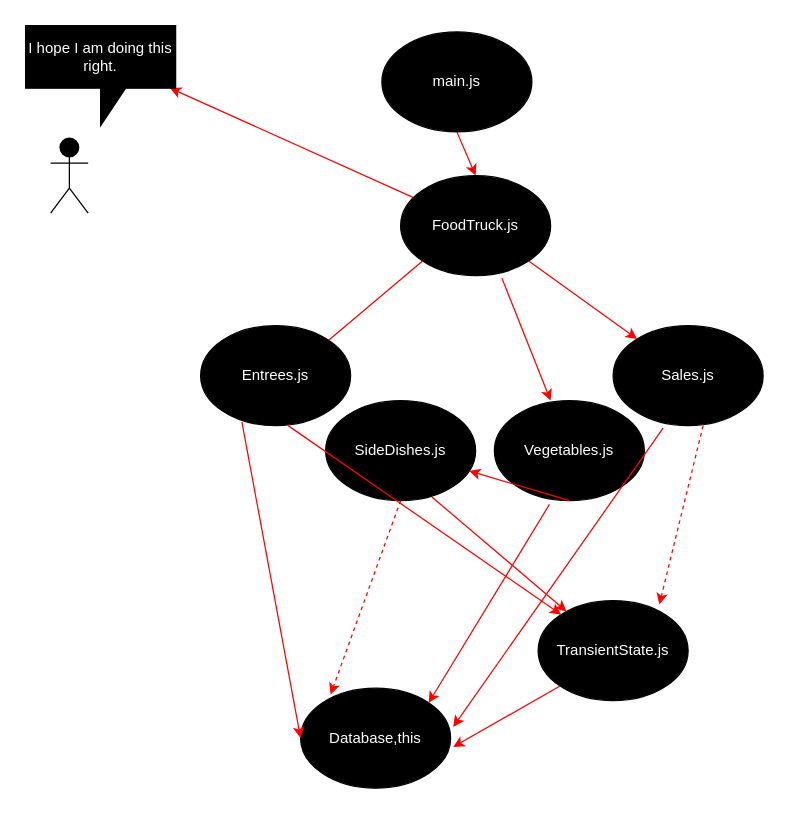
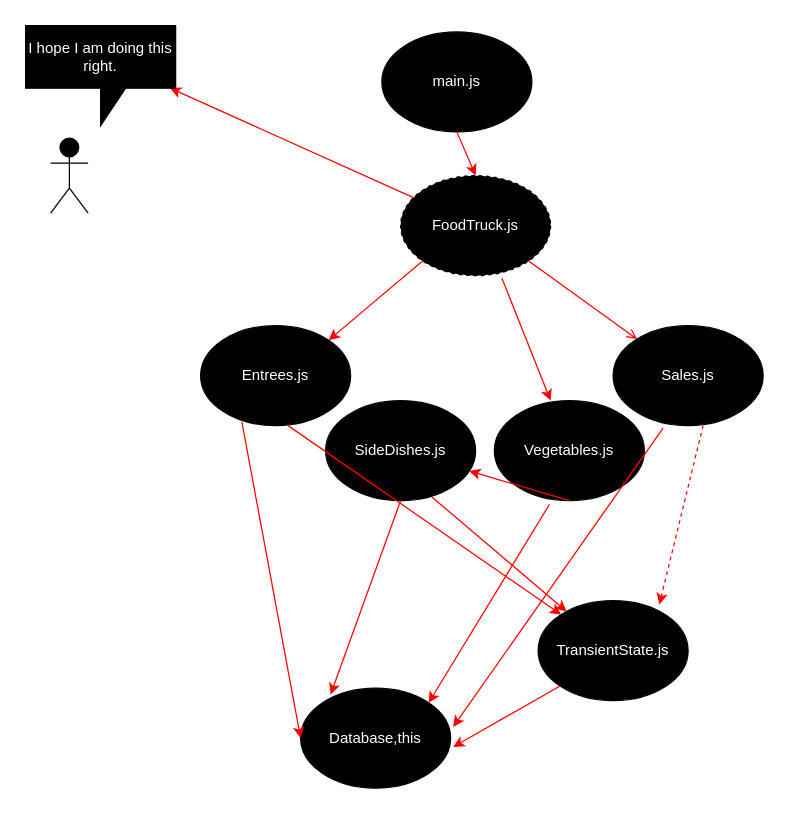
  <mxCell id="0" />
  <mxCell id="1" parent="0" />
  <mxCell id="2" value="main.js" style="ellipse;whiteSpace=wrap;html=1;fontColor=#FFFFFF;fillColor=#000000;" vertex="1" parent="1"><mxGeometry x="305" y="25" width="120" height="80" as="geometry" /></mxCell>
  <mxCell id="3" value="SideDishes.js" style="ellipse;whiteSpace=wrap;html=1;fontColor=#FFFFFF;fillColor=#000000;" vertex="1" parent="1"><mxGeometry x="260" y="320" width="120" height="80" as="geometry" /></mxCell>
  <mxCell id="4" value="Entrees.js" style="ellipse;whiteSpace=wrap;html=1;fontColor=#FFFFFF;fillColor=#000000;" vertex="1" parent="1"><mxGeometry x="160" y="260" width="120" height="80" as="geometry" /></mxCell>
  <mxCell id="5" value="Vegetables.js" style="ellipse;whiteSpace=wrap;html=1;fontColor=#FFFFFF;fillColor=#000000;" vertex="1" parent="1"><mxGeometry x="395" y="320" width="120" height="80" as="geometry" /></mxCell>
  <mxCell id="6" value="Sales.js" style="ellipse;whiteSpace=wrap;html=1;fontColor=#FFFFFF;fillColor=#000000;" vertex="1" parent="1"><mxGeometry x="490" y="260" width="120" height="80" as="geometry" /></mxCell>
  <mxCell id="7" value="Database,this" style="ellipse;whiteSpace=wrap;html=1;fontColor=#FFFFFF;fillColor=#000000;" vertex="1" parent="1"><mxGeometry x="240" y="550" width="120" height="80" as="geometry" /></mxCell>
- <mxCell id="8" value="FoodTruck.js" style="ellipse;whiteSpace=wrap;html=1;fontColor=#FFFFFF;fillColor=#000000;" vertex="1" parent="1"><mxGeometry x="320" y="140" width="120" height="80" as="geometry" /></mxCell>
+ <mxCell id="8" value="FoodTruck.js" style="ellipse;whiteSpace=wrap;html=1;fontColor=#FFFFFF;fillColor=#000000;dashed=1;" vertex="1" parent="1"><mxGeometry x="320" y="140" width="120" height="80" as="geometry" /></mxCell>
  <mxCell id="9" value="" style="endArrow=classic;html=1;fontColor=#FFFFFF;strokeColor=#FF0000;exitX=0.5;exitY=1;exitDx=0;exitDy=0;entryX=0.5;entryY=0;entryDx=0;entryDy=0;" edge="1" parent="1" source="2" target="8"><mxGeometry width="50" height="50" relative="1" as="geometry"><mxPoint x="370" y="410" as="sourcePoint" /><mxPoint x="420" y="360" as="targetPoint" /></mxGeometry></mxCell>
- <mxCell id="10" value="" style="endArrow=none;html=1;fontColor=#FFFFFF;strokeColor=#FF0000;exitX=0;exitY=1;exitDx=0;exitDy=0;entryX=1;entryY=0;entryDx=0;entryDy=0;" edge="1" parent="1" source="8" target="4"><mxGeometry width="50" height="50" relative="1" as="geometry"><mxPoint x="390" y="120" as="sourcePoint" /><mxPoint x="390" y="150" as="targetPoint" /></mxGeometry></mxCell>
+ <mxCell id="10" value="" style="endArrow=classic;html=1;fontColor=#FFFFFF;strokeColor=#FF0000;exitX=0;exitY=1;exitDx=0;exitDy=0;entryX=1;entryY=0;entryDx=0;entryDy=0;" edge="1" parent="1" source="8" target="4"><mxGeometry width="50" height="50" relative="1" as="geometry"><mxPoint x="390" y="120" as="sourcePoint" /><mxPoint x="390" y="150" as="targetPoint" /></mxGeometry></mxCell>
  <mxCell id="11" value="" style="endArrow=classic;html=1;fontColor=#FFFFFF;strokeColor=#FF0000;" edge="1" parent="1" source="8" target="19"><mxGeometry width="50" height="50" relative="1" as="geometry"><mxPoint x="347.574" y="218.284" as="sourcePoint" /><mxPoint x="272.426" y="281.716" as="targetPoint" /></mxGeometry></mxCell>
  <mxCell id="12" value="" style="endArrow=classic;html=1;fontColor=#FFFFFF;strokeColor=#FF0000;exitX=0.675;exitY=1.025;exitDx=0;exitDy=0;entryX=0.375;entryY=0;entryDx=0;entryDy=0;exitPerimeter=0;entryPerimeter=0;" edge="1" parent="1" source="8" target="5"><mxGeometry width="50" height="50" relative="1" as="geometry"><mxPoint x="357.574" y="228.284" as="sourcePoint" /><mxPoint x="282.426" y="291.716" as="targetPoint" /></mxGeometry></mxCell>
- <mxCell id="13" value="" style="endArrow=classic;html=1;fontColor=#FFFFFF;strokeColor=#FF0000;exitX=1;exitY=1;exitDx=0;exitDy=0;" edge="1" parent="1" source="8" target="6"><mxGeometry width="50" height="50" relative="1" as="geometry"><mxPoint x="367.574" y="238.284" as="sourcePoint" /><mxPoint x="292.426" y="301.716" as="targetPoint" /></mxGeometry></mxCell>
- <mxCell id="14" value="" style="endArrow=classic;html=1;fontColor=#FFFFFF;strokeColor=#FF0000;entryX=0.2;entryY=0.063;entryDx=0;entryDy=0;entryPerimeter=0;exitX=0.5;exitY=1;exitDx=0;exitDy=0;dashed=1;" edge="1" parent="1" source="3" target="7"><mxGeometry width="50" height="50" relative="1" as="geometry"><mxPoint x="376.447" y="228.966" as="sourcePoint" /><mxPoint x="341.04" y="328" as="targetPoint" /></mxGeometry></mxCell>
+ <mxCell id="13" value="" style="endArrow=open;html=1;fontColor=#FFFFFF;strokeColor=#FF0000;exitX=1;exitY=1;exitDx=0;exitDy=0;" edge="1" parent="1" source="8" target="6"><mxGeometry width="50" height="50" relative="1" as="geometry"><mxPoint x="367.574" y="238.284" as="sourcePoint" /><mxPoint x="292.426" y="301.716" as="targetPoint" /></mxGeometry></mxCell>
+ <mxCell id="14" value="" style="endArrow=classic;html=1;fontColor=#FFFFFF;strokeColor=#FF0000;entryX=0.2;entryY=0.063;entryDx=0;entryDy=0;entryPerimeter=0;exitX=0.5;exitY=1;exitDx=0;exitDy=0;" edge="1" parent="1" source="3" target="7"><mxGeometry width="50" height="50" relative="1" as="geometry"><mxPoint x="376.447" y="228.966" as="sourcePoint" /><mxPoint x="341.04" y="328" as="targetPoint" /></mxGeometry></mxCell>
  <mxCell id="15" value="" style="endArrow=classic;html=1;fontColor=#FFFFFF;strokeColor=#FF0000;entryX=1;entryY=0;entryDx=0;entryDy=0;exitX=0.367;exitY=1.038;exitDx=0;exitDy=0;exitPerimeter=0;" edge="1" parent="1" source="5" target="7"><mxGeometry width="50" height="50" relative="1" as="geometry"><mxPoint x="376.447" y="228.966" as="sourcePoint" /><mxPoint x="341.04" y="328" as="targetPoint" /></mxGeometry></mxCell>
  <mxCell id="16" value="" style="endArrow=classic;html=1;fontColor=#FFFFFF;strokeColor=#FF0000;exitX=0.333;exitY=1.025;exitDx=0;exitDy=0;entryX=1.017;entryY=0.388;entryDx=0;entryDy=0;entryPerimeter=0;exitPerimeter=0;" edge="1" parent="1" source="6" target="7"><mxGeometry width="50" height="50" relative="1" as="geometry"><mxPoint x="411" y="232" as="sourcePoint" /><mxPoint x="450" y="330" as="targetPoint" /></mxGeometry></mxCell>
  <mxCell id="17" value="" style="endArrow=classic;html=1;fontColor=#FFFFFF;strokeColor=#FF0000;entryX=0;entryY=0.5;entryDx=0;entryDy=0;exitX=0.275;exitY=0.963;exitDx=0;exitDy=0;exitPerimeter=0;" edge="1" parent="1" source="4" target="7"><mxGeometry width="50" height="50" relative="1" as="geometry"><mxPoint x="376.447" y="228.966" as="sourcePoint" /><mxPoint x="341.04" y="328" as="targetPoint" /></mxGeometry></mxCell>
  <mxCell id="18" value="Database" style="shape=umlActor;verticalLabelPosition=bottom;verticalAlign=top;html=1;outlineConnect=0;fontColor=#FFFFFF;fillColor=#000000;" vertex="1" parent="1"><mxGeometry x="40" y="110" width="30" height="60" as="geometry" /></mxCell>
  <mxCell id="19" value="I hope I am doing this right." style="shape=callout;whiteSpace=wrap;html=1;perimeter=calloutPerimeter;fontColor=#FFFFFF;fillColor=#000000;" vertex="1" parent="1"><mxGeometry x="20" y="20" width="120" height="80" as="geometry" /></mxCell>
  <mxCell id="20" value="TransientState.js" style="ellipse;whiteSpace=wrap;html=1;fontColor=#FFFFFF;fillColor=#000000;" vertex="1" parent="1"><mxGeometry x="430" y="480" width="120" height="80" as="geometry" /></mxCell>
  <mxCell id="21" value="" style="endArrow=classic;html=1;fontColor=#FFFFFF;strokeColor=#FF0000;entryX=0.808;entryY=0.038;entryDx=0;entryDy=0;entryPerimeter=0;exitX=0.6;exitY=1;exitDx=0;exitDy=0;exitPerimeter=0;dashed=1;" edge="1" parent="1" source="6" target="20"><mxGeometry width="50" height="50" relative="1" as="geometry"><mxPoint x="330" y="410" as="sourcePoint" /><mxPoint x="274" y="565.04" as="targetPoint" /></mxGeometry></mxCell>
  <mxCell id="22" value="" style="endArrow=classic;html=1;fontColor=#FFFFFF;strokeColor=#FF0000;exitX=0.5;exitY=1;exitDx=0;exitDy=0;" edge="1" parent="1" source="5" target="3"><mxGeometry width="50" height="50" relative="1" as="geometry"><mxPoint x="539.96" y="352" as="sourcePoint" /><mxPoint x="372.04" y="591.04" as="targetPoint" /></mxGeometry></mxCell>
  <mxCell id="23" value="" style="endArrow=classic;html=1;fontColor=#FFFFFF;strokeColor=#FF0000;exitX=0.708;exitY=0.963;exitDx=0;exitDy=0;exitPerimeter=0;" edge="1" parent="1" source="3" target="20"><mxGeometry width="50" height="50" relative="1" as="geometry"><mxPoint x="330" y="410" as="sourcePoint" /><mxPoint x="274" y="565.04" as="targetPoint" /></mxGeometry></mxCell>
  <mxCell id="24" value="" style="endArrow=classic;html=1;fontColor=#FFFFFF;strokeColor=#FF0000;exitX=0.583;exitY=1;exitDx=0;exitDy=0;exitPerimeter=0;" edge="1" parent="1" source="4" target="20"><mxGeometry width="50" height="50" relative="1" as="geometry"><mxPoint x="203" y="347.04" as="sourcePoint" /><mxPoint x="250" y="600" as="targetPoint" /></mxGeometry></mxCell>
  <mxCell id="25" value="" style="endArrow=classic;html=1;fontColor=#FFFFFF;strokeColor=#FF0000;exitX=0;exitY=1;exitDx=0;exitDy=0;entryX=1.017;entryY=0.588;entryDx=0;entryDy=0;entryPerimeter=0;" edge="1" parent="1" source="20" target="7"><mxGeometry width="50" height="50" relative="1" as="geometry"><mxPoint x="539.96" y="352" as="sourcePoint" /><mxPoint x="372.04" y="591.04" as="targetPoint" /></mxGeometry></mxCell>
